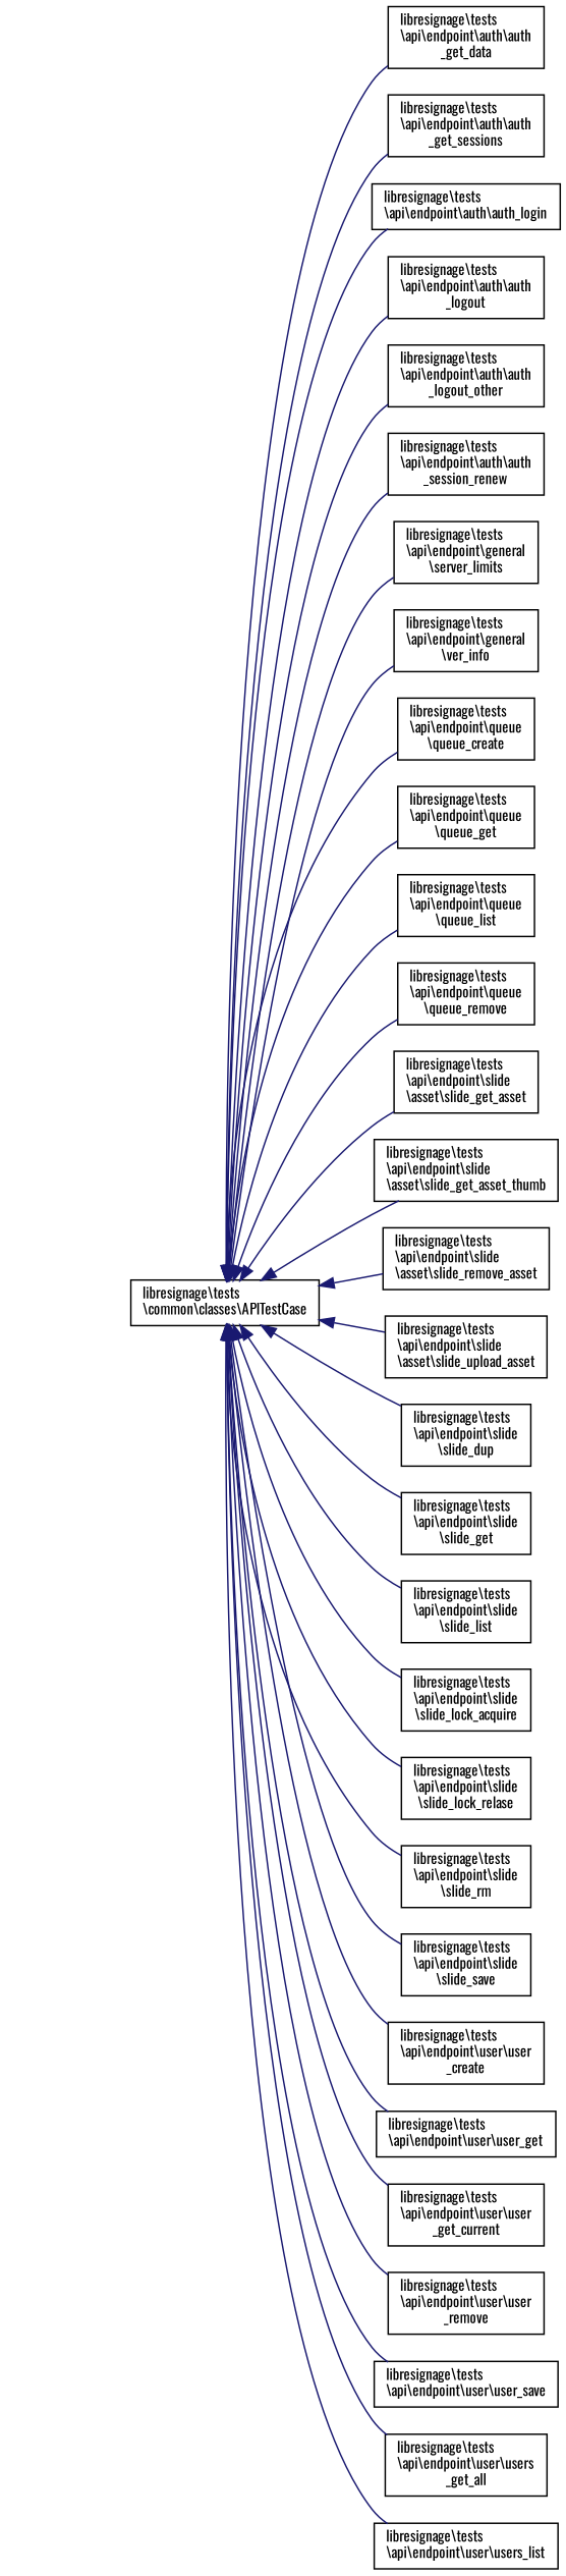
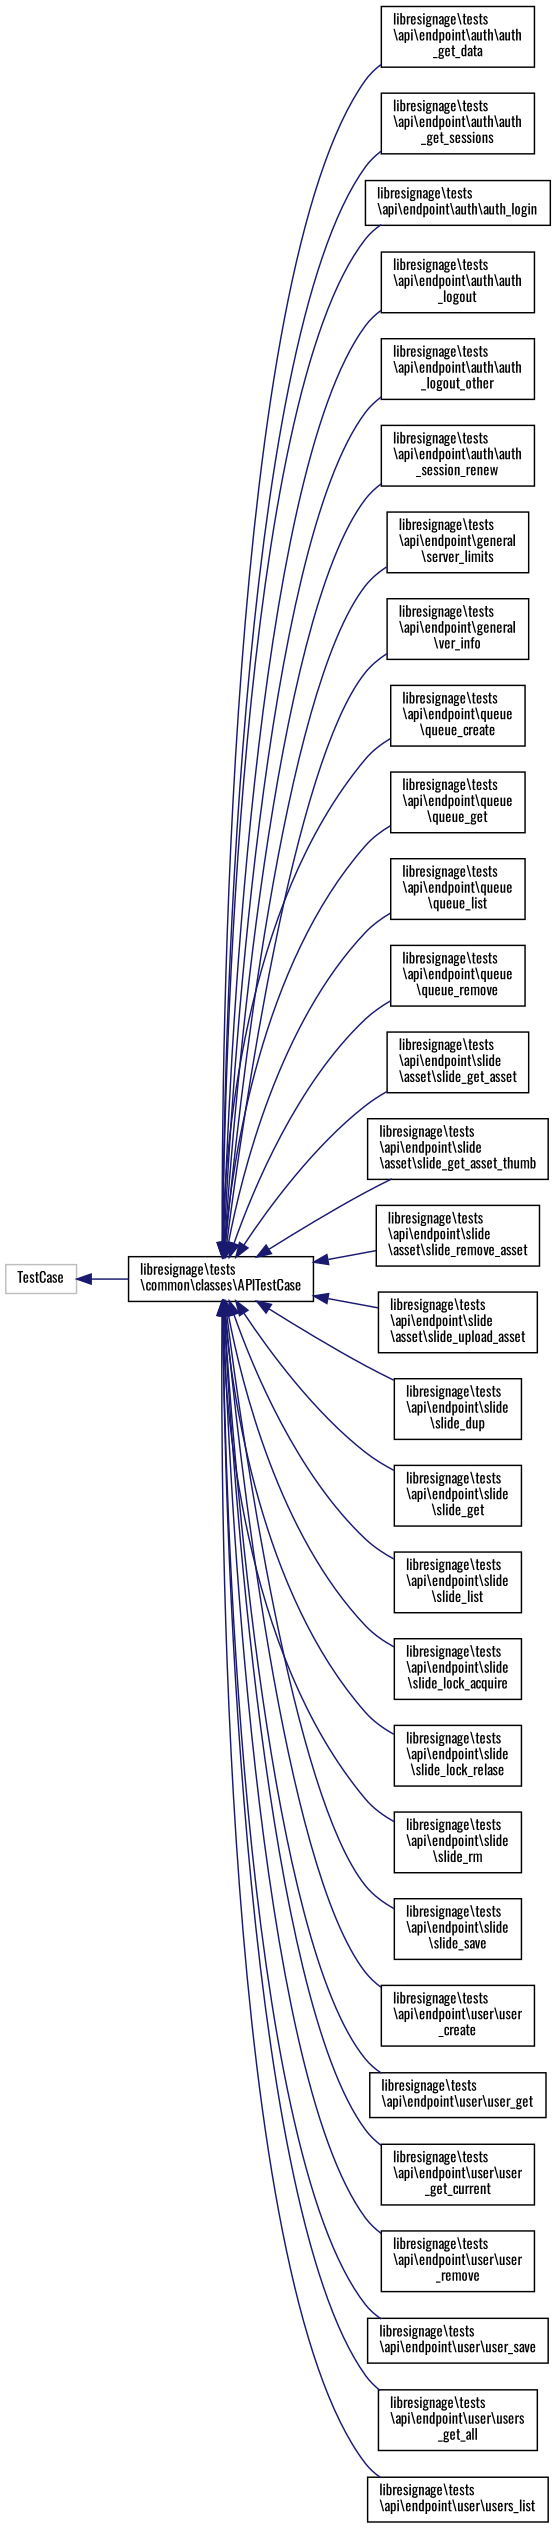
  digraph {
    rankdir=LR
    fontname=Oswald
    node [color=black fillcolor=white fontname=Oswald fontsize=10 shape=record style=filled]
    edge [color=midnightblue dir=back fontname=Oswald fontsize=10 labelfontname=Helvetica labelfontsize=10 style=solid]
+   n1 [color=grey75 height=0.2 label=TestCase width=0.4]
    n2 [height=0.2 label="libresignage\\tests\l\\common\\classes\\APITestCase" width=0.4]
    n3 [height=0.2 label="libresignage\\tests\l\\api\\endpoint\\auth\\auth\l_get_data" width=0.4]
    n4 [height=0.2 label="libresignage\\tests\l\\api\\endpoint\\auth\\auth\l_get_sessions" width=0.4]
    n5 [height=0.2 label="libresignage\\tests\l\\api\\endpoint\\auth\\auth_login" width=0.4]
    n6 [height=0.2 label="libresignage\\tests\l\\api\\endpoint\\auth\\auth\l_logout" width=0.4]
    n7 [height=0.2 label="libresignage\\tests\l\\api\\endpoint\\auth\\auth\l_logout_other" width=0.4]
    n8 [height=0.2 label="libresignage\\tests\l\\api\\endpoint\\auth\\auth\l_session_renew" width=0.4]
    n9 [height=0.2 label="libresignage\\tests\l\\api\\endpoint\\general\l\\server_limits" width=0.4]
    n10 [height=0.2 label="libresignage\\tests\l\\api\\endpoint\\general\l\\ver_info" width=0.4]
    n11 [height=0.2 label="libresignage\\tests\l\\api\\endpoint\\queue\l\\queue_create" width=0.4]
    n12 [height=0.2 label="libresignage\\tests\l\\api\\endpoint\\queue\l\\queue_get" width=0.4]
    n13 [height=0.2 label="libresignage\\tests\l\\api\\endpoint\\queue\l\\queue_list" width=0.4]
    n14 [height=0.2 label="libresignage\\tests\l\\api\\endpoint\\queue\l\\queue_remove" width=0.4]
    n15 [height=0.2 label="libresignage\\tests\l\\api\\endpoint\\slide\l\\asset\\slide_get_asset" width=0.4]
    n16 [height=0.2 label="libresignage\\tests\l\\api\\endpoint\\slide\l\\asset\\slide_get_asset_thumb" width=0.4]
    n17 [height=0.2 label="libresignage\\tests\l\\api\\endpoint\\slide\l\\asset\\slide_remove_asset" width=0.4]
    n18 [height=0.2 label="libresignage\\tests\l\\api\\endpoint\\slide\l\\asset\\slide_upload_asset" width=0.4]
    n19 [height=0.2 label="libresignage\\tests\l\\api\\endpoint\\slide\l\\slide_dup" width=0.4]
    n20 [height=0.2 label="libresignage\\tests\l\\api\\endpoint\\slide\l\\slide_get" width=0.4]
    n21 [height=0.2 label="libresignage\\tests\l\\api\\endpoint\\slide\l\\slide_list" width=0.4]
    n22 [height=0.2 label="libresignage\\tests\l\\api\\endpoint\\slide\l\\slide_lock_acquire" width=0.4]
    n23 [height=0.2 label="libresignage\\tests\l\\api\\endpoint\\slide\l\\slide_lock_relase" width=0.4]
    n24 [height=0.2 label="libresignage\\tests\l\\api\\endpoint\\slide\l\\slide_rm" width=0.4]
    n25 [height=0.2 label="libresignage\\tests\l\\api\\endpoint\\slide\l\\slide_save" width=0.4]
    n26 [height=0.2 label="libresignage\\tests\l\\api\\endpoint\\user\\user\l_create" width=0.4]
    n27 [height=0.2 label="libresignage\\tests\l\\api\\endpoint\\user\\user_get" width=0.4]
    n28 [height=0.2 label="libresignage\\tests\l\\api\\endpoint\\user\\user\l_get_current" width=0.4]
    n29 [height=0.2 label="libresignage\\tests\l\\api\\endpoint\\user\\user\l_remove" width=0.4]
    n30 [height=0.2 label="libresignage\\tests\l\\api\\endpoint\\user\\user_save" width=0.4]
    n31 [height=0.2 label="libresignage\\tests\l\\api\\endpoint\\user\\users\l_get_all" width=0.4]
    n32 [height=0.2 label="libresignage\\tests\l\\api\\endpoint\\user\\users_list" width=0.4]
+   n1 -> n2
    n2 -> n3
    n2 -> n4
    n2 -> n5
    n2 -> n6
    n2 -> n7
    n2 -> n8
    n2 -> n9
    n2 -> n10
    n2 -> n11
    n2 -> n12
    n2 -> n13
    n2 -> n14
    n2 -> n15
    n2 -> n16
    n2 -> n17
    n2 -> n18
    n2 -> n19
    n2 -> n20
    n2 -> n21
    n2 -> n22
    n2 -> n23
    n2 -> n24
    n2 -> n25
    n2 -> n26
    n2 -> n27
    n2 -> n28
    n2 -> n29
    n2 -> n30
    n2 -> n31
    n2 -> n32
  }
